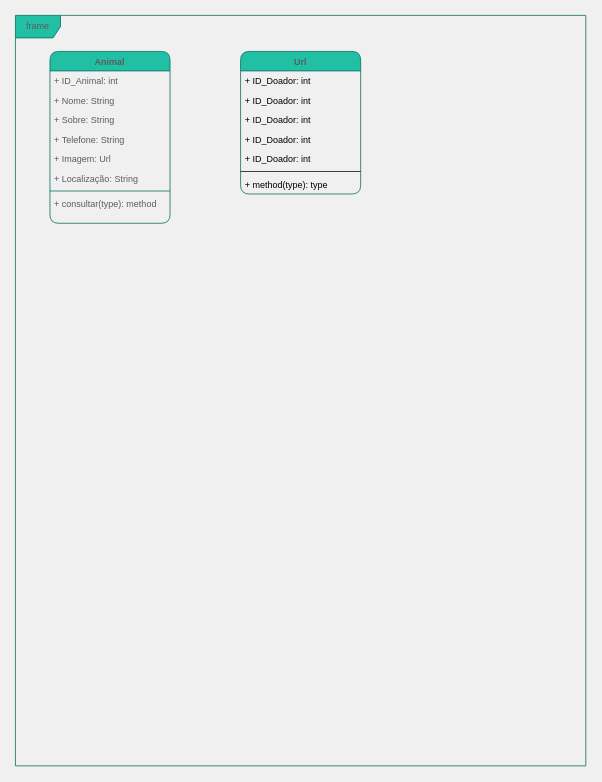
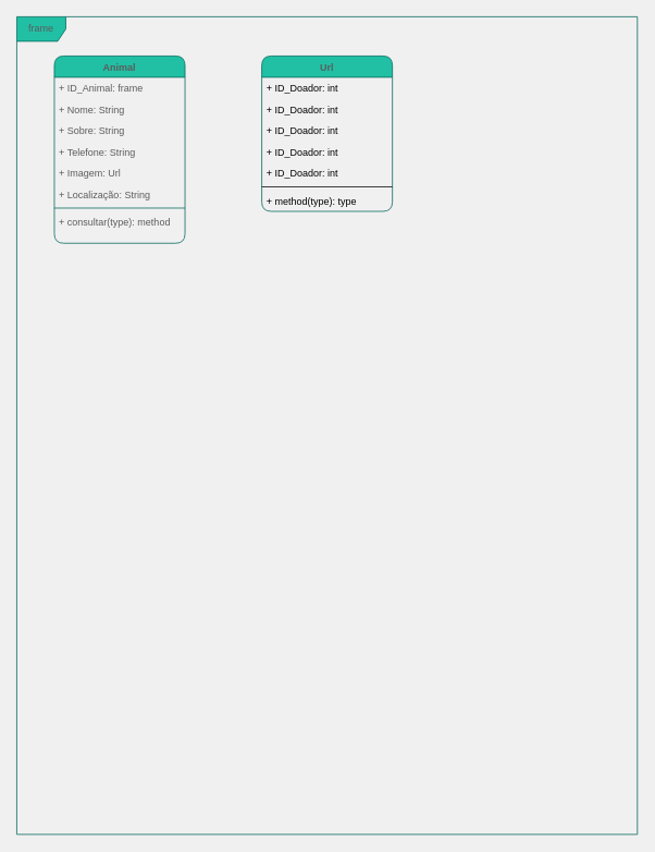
  <mxCell id="0" />
  <mxCell id="1" parent="0" />
  <mxCell id="2" value="frame" style="shape=umlFrame;whiteSpace=wrap;html=1;fillColor=#21C0A5;strokeColor=#006658;fontColor=#5C5C5C;rounded=1;" vertex="1" parent="1"><mxGeometry x="20" y="20" width="760" height="1000" as="geometry" /></mxCell>
  <mxCell id="3" value="Animal" style="swimlane;fontStyle=1;align=center;verticalAlign=top;childLayout=stackLayout;horizontal=1;startSize=26;horizontalStack=0;resizeParent=1;resizeParentMax=0;resizeLast=0;collapsible=1;marginBottom=0;fillColor=#21C0A5;strokeColor=#006658;fontColor=#5C5C5C;rounded=1;" vertex="1" parent="1"><mxGeometry x="66" y="68" width="160" height="229" as="geometry" /></mxCell>
- <mxCell id="4" value="+ ID_Animal: int" style="text;strokeColor=none;fillColor=none;align=left;verticalAlign=top;spacingLeft=4;spacingRight=4;overflow=hidden;rotatable=0;points=[[0,0.5],[1,0.5]];portConstraint=eastwest;fontColor=#5C5C5C;rounded=1;" vertex="1" parent="3"><mxGeometry y="26" width="160" height="26" as="geometry" /></mxCell>
+ <mxCell id="4" value="+ ID_Animal: frame" style="text;strokeColor=none;fillColor=none;align=left;verticalAlign=top;spacingLeft=4;spacingRight=4;overflow=hidden;rotatable=0;points=[[0,0.5],[1,0.5]];portConstraint=eastwest;fontColor=#5C5C5C;rounded=1;" vertex="1" parent="3"><mxGeometry y="26" width="160" height="26" as="geometry" /></mxCell>
  <mxCell id="5" value="+ Nome: String" style="text;strokeColor=none;fillColor=none;align=left;verticalAlign=top;spacingLeft=4;spacingRight=4;overflow=hidden;rotatable=0;points=[[0,0.5],[1,0.5]];portConstraint=eastwest;fontColor=#5C5C5C;rounded=1;" vertex="1" parent="3"><mxGeometry y="52" width="160" height="26" as="geometry" /></mxCell>
  <mxCell id="6" value="+ Sobre: String" style="text;strokeColor=none;fillColor=none;align=left;verticalAlign=top;spacingLeft=4;spacingRight=4;overflow=hidden;rotatable=0;points=[[0,0.5],[1,0.5]];portConstraint=eastwest;fontColor=#5C5C5C;rounded=1;" vertex="1" parent="3"><mxGeometry y="78" width="160" height="26" as="geometry" /></mxCell>
  <mxCell id="7" value="+ Telefone: String" style="text;strokeColor=none;fillColor=none;align=left;verticalAlign=top;spacingLeft=4;spacingRight=4;overflow=hidden;rotatable=0;points=[[0,0.5],[1,0.5]];portConstraint=eastwest;fontColor=#5C5C5C;rounded=1;" vertex="1" parent="3"><mxGeometry y="104" width="160" height="26" as="geometry" /></mxCell>
  <mxCell id="8" value="+ Imagem: Url" style="text;strokeColor=none;fillColor=none;align=left;verticalAlign=top;spacingLeft=4;spacingRight=4;overflow=hidden;rotatable=0;points=[[0,0.5],[1,0.5]];portConstraint=eastwest;fontColor=#5C5C5C;rounded=1;" vertex="1" parent="3"><mxGeometry y="130" width="160" height="26" as="geometry" /></mxCell>
  <mxCell id="9" value="+ Localização: String" style="text;strokeColor=none;fillColor=none;align=left;verticalAlign=top;spacingLeft=4;spacingRight=4;overflow=hidden;rotatable=0;points=[[0,0.5],[1,0.5]];portConstraint=eastwest;fontColor=#5C5C5C;rounded=1;" vertex="1" parent="3"><mxGeometry y="156" width="160" height="26" as="geometry" /></mxCell>
  <mxCell id="10" value="" style="line;strokeWidth=1;fillColor=none;align=left;verticalAlign=middle;spacingTop=-1;spacingLeft=3;spacingRight=3;rotatable=0;labelPosition=right;points=[];portConstraint=eastwest;strokeColor=#006658;fontColor=#5C5C5C;rounded=1;" vertex="1" parent="3"><mxGeometry y="182" width="160" height="8" as="geometry" /></mxCell>
  <mxCell id="11" value="+ consultar(type): method" style="text;strokeColor=none;fillColor=none;align=left;verticalAlign=top;spacingLeft=4;spacingRight=4;overflow=hidden;rotatable=0;points=[[0,0.5],[1,0.5]];portConstraint=eastwest;fontColor=#5C5C5C;rounded=1;" vertex="1" parent="3"><mxGeometry y="190" width="160" height="39" as="geometry" /></mxCell>
  <mxCell id="12" value="Url" style="swimlane;fontStyle=1;align=center;verticalAlign=top;childLayout=stackLayout;horizontal=1;startSize=26;horizontalStack=0;resizeParent=1;resizeParentMax=0;resizeLast=0;collapsible=1;marginBottom=0;rounded=1;sketch=0;strokeColor=#006658;fillColor=#21C0A5;fontColor=#5C5C5C;" vertex="1" parent="1"><mxGeometry x="320" y="68" width="160" height="190" as="geometry" /></mxCell>
  <mxCell id="13" value="+ ID_Doador: int" style="text;strokeColor=none;fillColor=none;align=left;verticalAlign=top;spacingLeft=4;spacingRight=4;overflow=hidden;rotatable=0;points=[[0,0.5],[1,0.5]];portConstraint=eastwest;" vertex="1" parent="12"><mxGeometry y="26" width="160" height="26" as="geometry" /></mxCell>
  <mxCell id="14" value="+ ID_Doador: int" style="text;strokeColor=none;fillColor=none;align=left;verticalAlign=top;spacingLeft=4;spacingRight=4;overflow=hidden;rotatable=0;points=[[0,0.5],[1,0.5]];portConstraint=eastwest;" vertex="1" parent="12"><mxGeometry y="52" width="160" height="26" as="geometry" /></mxCell>
  <mxCell id="15" value="+ ID_Doador: int" style="text;strokeColor=none;fillColor=none;align=left;verticalAlign=top;spacingLeft=4;spacingRight=4;overflow=hidden;rotatable=0;points=[[0,0.5],[1,0.5]];portConstraint=eastwest;" vertex="1" parent="12"><mxGeometry y="78" width="160" height="26" as="geometry" /></mxCell>
  <mxCell id="16" value="+ ID_Doador: int" style="text;strokeColor=none;fillColor=none;align=left;verticalAlign=top;spacingLeft=4;spacingRight=4;overflow=hidden;rotatable=0;points=[[0,0.5],[1,0.5]];portConstraint=eastwest;" vertex="1" parent="12"><mxGeometry y="104" width="160" height="26" as="geometry" /></mxCell>
  <mxCell id="17" value="+ ID_Doador: int" style="text;strokeColor=none;fillColor=none;align=left;verticalAlign=top;spacingLeft=4;spacingRight=4;overflow=hidden;rotatable=0;points=[[0,0.5],[1,0.5]];portConstraint=eastwest;" vertex="1" parent="12"><mxGeometry y="130" width="160" height="26" as="geometry" /></mxCell>
  <mxCell id="18" value="" style="line;strokeWidth=1;fillColor=none;align=left;verticalAlign=middle;spacingTop=-1;spacingLeft=3;spacingRight=3;rotatable=0;labelPosition=right;points=[];portConstraint=eastwest;" vertex="1" parent="12"><mxGeometry y="156" width="160" height="8" as="geometry" /></mxCell>
  <mxCell id="19" value="+ method(type): type" style="text;strokeColor=none;fillColor=none;align=left;verticalAlign=top;spacingLeft=4;spacingRight=4;overflow=hidden;rotatable=0;points=[[0,0.5],[1,0.5]];portConstraint=eastwest;" vertex="1" parent="12"><mxGeometry y="164" width="160" height="26" as="geometry" /></mxCell>
